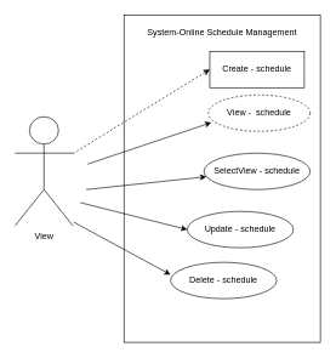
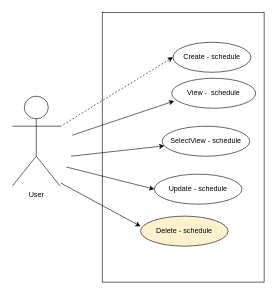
  <mxCell id="0" />
  <mxCell id="1" parent="0" />
- <mxCell id="2" value="View" style="shape=umlActor;verticalLabelPosition=bottom;verticalAlign=top;html=1;outlineConnect=0;" vertex="1" parent="1"><mxGeometry x="20" y="160" width="80" height="150" as="geometry" /></mxCell>
+ <mxCell id="2" value="User" style="shape=umlActor;verticalLabelPosition=bottom;verticalAlign=top;html=1;outlineConnect=0;" vertex="1" parent="1"><mxGeometry x="20" y="160" width="80" height="150" as="geometry" /></mxCell>
  <mxCell id="3" value="" style="html=1;whiteSpace=wrap;" vertex="1" parent="1"><mxGeometry x="170" y="20" width="270" height="450" as="geometry" /></mxCell>
- <mxCell id="4" value="System-Online Schedule Management" style="text;strokeColor=none;align=center;fillColor=none;html=1;verticalAlign=middle;whiteSpace=wrap;rounded=0;" vertex="1" parent="1"><mxGeometry x="170" y="30" width="270" height="30" as="geometry" /></mxCell>
- <mxCell id="5" value="View -&amp;nbsp; schedule" style="ellipse;whiteSpace=wrap;html=1;align=center;dashed=1;" vertex="1" parent="1"><mxGeometry x="286" y="130" width="140" height="50" as="geometry" /></mxCell>
- <mxCell id="6" value="SelectView - schedule" style="ellipse;whiteSpace=wrap;html=1;align=center;" vertex="1" parent="1"><mxGeometry x="280" y="210" width="146" height="50" as="geometry" /></mxCell>
+ <mxCell id="5" value="View -&amp;nbsp; schedule" style="ellipse;whiteSpace=wrap;html=1;align=center;" vertex="1" parent="1"><mxGeometry x="286" y="130" width="140" height="50" as="geometry" /></mxCell>
+ <mxCell id="6" value="SelectView - schedule" style="ellipse;whiteSpace=wrap;html=1;align=center;" vertex="1" parent="1"><mxGeometry x="270" y="210" width="146" height="50" as="geometry" /></mxCell>
  <mxCell id="7" value="Update - schedule" style="ellipse;whiteSpace=wrap;html=1;align=center;" vertex="1" parent="1"><mxGeometry x="257" y="290" width="146" height="50" as="geometry" /></mxCell>
- <mxCell id="8" value="Create - schedule" style="whiteSpace=wrap;html=1;align=center;rounded=0;" vertex="1" parent="1"><mxGeometry x="288" y="70" width="130" height="50" as="geometry" /></mxCell>
- <mxCell id="9" value="Delete - schedule" style="ellipse;whiteSpace=wrap;html=1;align=center;" vertex="1" parent="1"><mxGeometry x="234" y="360" width="146" height="50" as="geometry" /></mxCell>
+ <mxCell id="8" value="Create - schedule" style="ellipse;whiteSpace=wrap;html=1;align=center;" vertex="1" parent="1"><mxGeometry x="288" y="70" width="130" height="50" as="geometry" /></mxCell>
+ <mxCell id="9" value="Delete - schedule" style="ellipse;whiteSpace=wrap;html=1;align=center;fillColor=#fff2cc;" vertex="1" parent="1"><mxGeometry x="234" y="360" width="146" height="50" as="geometry" /></mxCell>
  <mxCell id="10" value="" style="endArrow=classic;html=1;rounded=0;entryX=0;entryY=0.5;entryDx=0;entryDy=0;dashed=1;" edge="1" parent="1" source="2" target="8"><mxGeometry width="50" height="50" relative="1" as="geometry"><mxPoint x="104" y="265" as="sourcePoint" /><mxPoint x="200" y="240" as="targetPoint" /></mxGeometry></mxCell>
  <mxCell id="11" value="" style="endArrow=classic;html=1;rounded=0;entryX=0;entryY=0.5;entryDx=0;entryDy=0;" edge="1" parent="1" target="7"><mxGeometry width="50" height="50" relative="1" as="geometry"><mxPoint x="110" y="278" as="sourcePoint" /><mxPoint x="280" y="270" as="targetPoint" /></mxGeometry></mxCell>
  <mxCell id="12" value="" style="endArrow=classic;html=1;rounded=0;entryX=0;entryY=0.5;entryDx=0;entryDy=0;exitX=1.011;exitY=0.965;exitDx=0;exitDy=0;exitPerimeter=0;" edge="1" parent="1" source="2"><mxGeometry width="50" height="50" relative="1" as="geometry"><mxPoint x="107" y="340" as="sourcePoint" /><mxPoint x="234" y="377" as="targetPoint" /><Array as="points" /></mxGeometry></mxCell>
  <mxCell id="13" value="" style="endArrow=classic;html=1;rounded=0;entryX=0.029;entryY=0.76;entryDx=0;entryDy=0;entryPerimeter=0;" edge="1" parent="1" target="5"><mxGeometry width="50" height="50" relative="1" as="geometry"><mxPoint x="120" y="225" as="sourcePoint" /><mxPoint x="298" y="105" as="targetPoint" /></mxGeometry></mxCell>
  <mxCell id="14" value="" style="endArrow=classic;html=1;rounded=0;" edge="1" parent="1" target="6"><mxGeometry width="50" height="50" relative="1" as="geometry"><mxPoint x="118" y="260" as="sourcePoint" /><mxPoint x="288" y="203" as="targetPoint" /></mxGeometry></mxCell>
